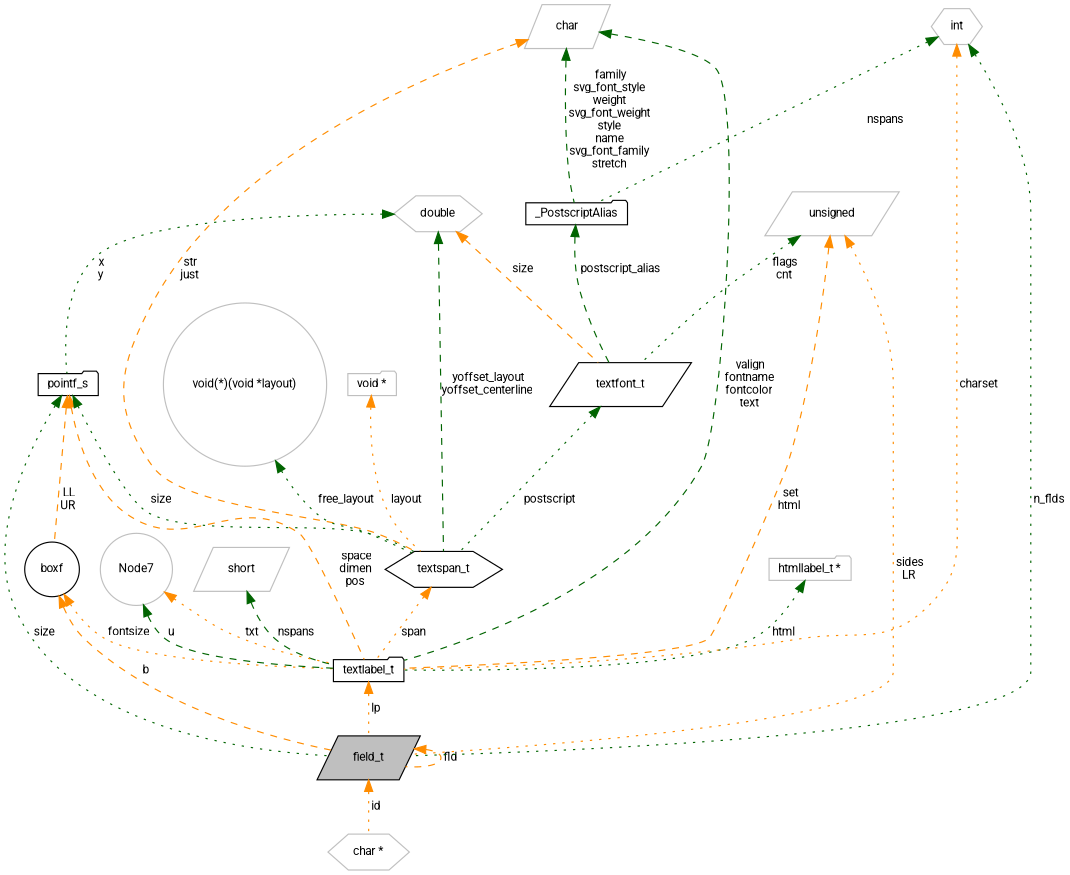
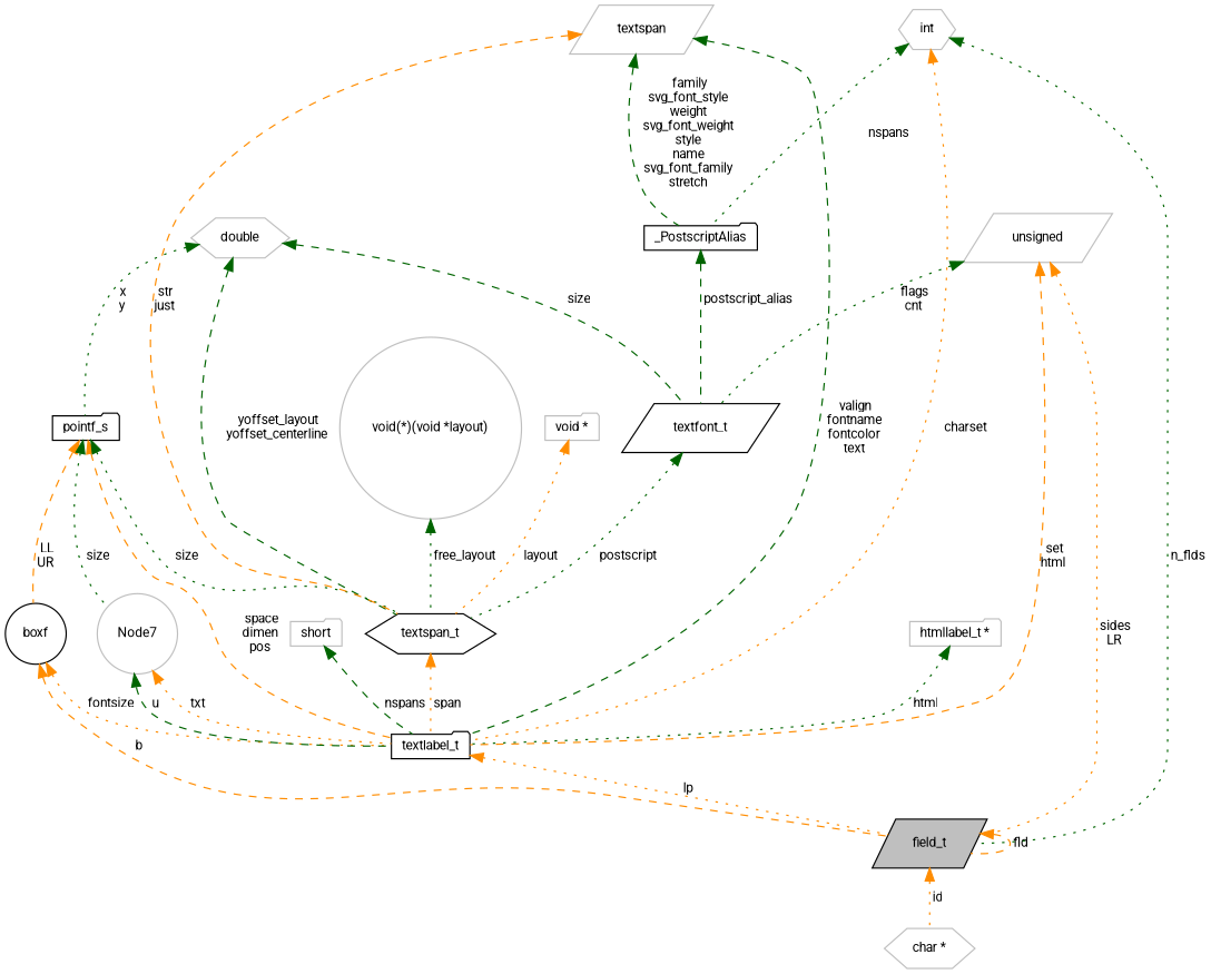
  digraph {
    fontname=Roboto
    node [color=grey75 fontname=Roboto fontsize=10 shape=folder]
    edge [color=darkgreen dir=back fontname=Roboto fontsize=10 labelfontname=Helvetica labelfontsize=10 style=dotted]
    n1 [color=black fillcolor=grey75 fontcolor=black height=0.2 label=field_t shape=parallelogram style=filled width=0.4]
    n2 [height=0.2 label="char *" shape=hexagon width=0.4]
    n3 [color=black height=0.2 label=textlabel_t width=0.4]
    n4 [height=0.2 label="htmllabel_t *" width=0.4]
    n5 [height=0.2 label=double shape=hexagon width=0.4]
    n6 [color=black height=0.2 label=textspan_t shape=hexagon width=0.4]
    n7 [color=black height=0.2 label=textfont_t shape=parallelogram width=0.4]
    n8 [color=black height=0.2 label=pointf_s width=0.4]
    n9 [color=black height=0.2 label=boxf shape=circle width=0.4]
-   n10 [height=0.2 label=short shape=parallelogram width=0.4]
-   n11 [height=0.2 label=char shape=parallelogram width=0.4]
+   n10 [height=0.2 label=short width=0.4]
+   n11 [height=0.2 label=textspan shape=parallelogram width=0.4]
    n12 [color=black height=0.2 label=_PostscriptAlias width=0.4]
    Node7 [height=0.2 shape=circle width=0.4]
    n14 [height=0.2 label=int shape=hexagon width=0.4]
    n15 [height=0.2 label=unsigned shape=parallelogram width=0.4]
    n16 [height=0.2 label="void(*)(void *layout)" shape=circle width=0.4]
    n17 [height=0.2 label="void *" width=0.4]
    n1 -> n1 [color=darkorange label=" fld" style=dashed]
    n1 -> n2 [color=darkorange label=" id"]
    n3 -> n1 [color=darkorange label=" lp"]
    n4 -> n3 [label=" html"]
    n5 -> n6 [label=" yoffset_layout\nyoffset_centerline" style=dashed]
-   n5 -> n7 [color=darkorange label=" size" style=dashed]
+   n5 -> n7 [label=" size" style=dashed]
    n5 -> n8 [label=" x\ny"]
    n6 -> n3 [color=darkorange label=" span"]
    n7 -> n6 [label=" postscript"]
-   n8 -> n1 [label=" size"]
+   n8 -> Node7 [label=" size"]
    n8 -> n3 [color=darkorange label=" space\ndimen\npos" style=dashed]
    n8 -> n6 [label=" size"]
    n8 -> n9 [color=darkorange label=" LL\nUR" style=dashed]
    n9 -> n1 [color=darkorange label=" b" style=dashed]
    n9 -> n3 [color=darkorange label=" fontsize"]
    n10 -> n3 [label=" nspans" style=dashed]
    n11 -> n3 [label=" valign\nfontname\nfontcolor\ntext" style=dashed]
    n11 -> n6 [color=darkorange label=" str\njust" style=dashed]
    n11 -> n12 [label=" family\nsvg_font_style\nweight\nsvg_font_weight\nstyle\nname\nsvg_font_family\nstretch" style=dashed]
    n12 -> n7 [label=" postscript_alias" style=dashed]
    Node7 -> n3 [label=" u" style=dashed]
    Node7 -> n3 [color=darkorange label=" txt"]
    n14 -> n1 [label=" n_flds"]
    n14 -> n3 [color=darkorange label=" charset"]
    n14 -> n12 [label=" nspans"]
    n15 -> n1 [color=darkorange label=" sides\nLR"]
    n15 -> n3 [color=darkorange label=" set\nhtml" style=dashed]
    n15 -> n7 [label=" flags\ncnt"]
    n16 -> n6 [label=" free_layout"]
    n17 -> n6 [color=darkorange label=" layout"]
  }
